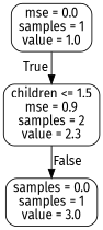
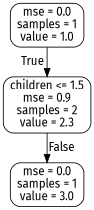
  digraph {
    fontname="Fira Sans"
    node [color=black fontname="Fira Sans" shape=box style=rounded]
    edge [fontname="Fira Sans" labeldistance=2.5]
    n1 [label="children <= 1.5\nmse = 0.9\nsamples = 2\nvalue = 2.3"]
-   n2 [label="samples = 0.0\nsamples = 1\nvalue = 3.0"]
+   n2 [label="mse = 0.0\nsamples = 1\nvalue = 3.0"]
    n3 [label="mse = 0.0\nsamples = 1\nvalue = 1.0"]
    n1 -> n2 [headlabel=False labelangle=-45]
    n3 -> n1 [headlabel=True labelangle=45]
  }
